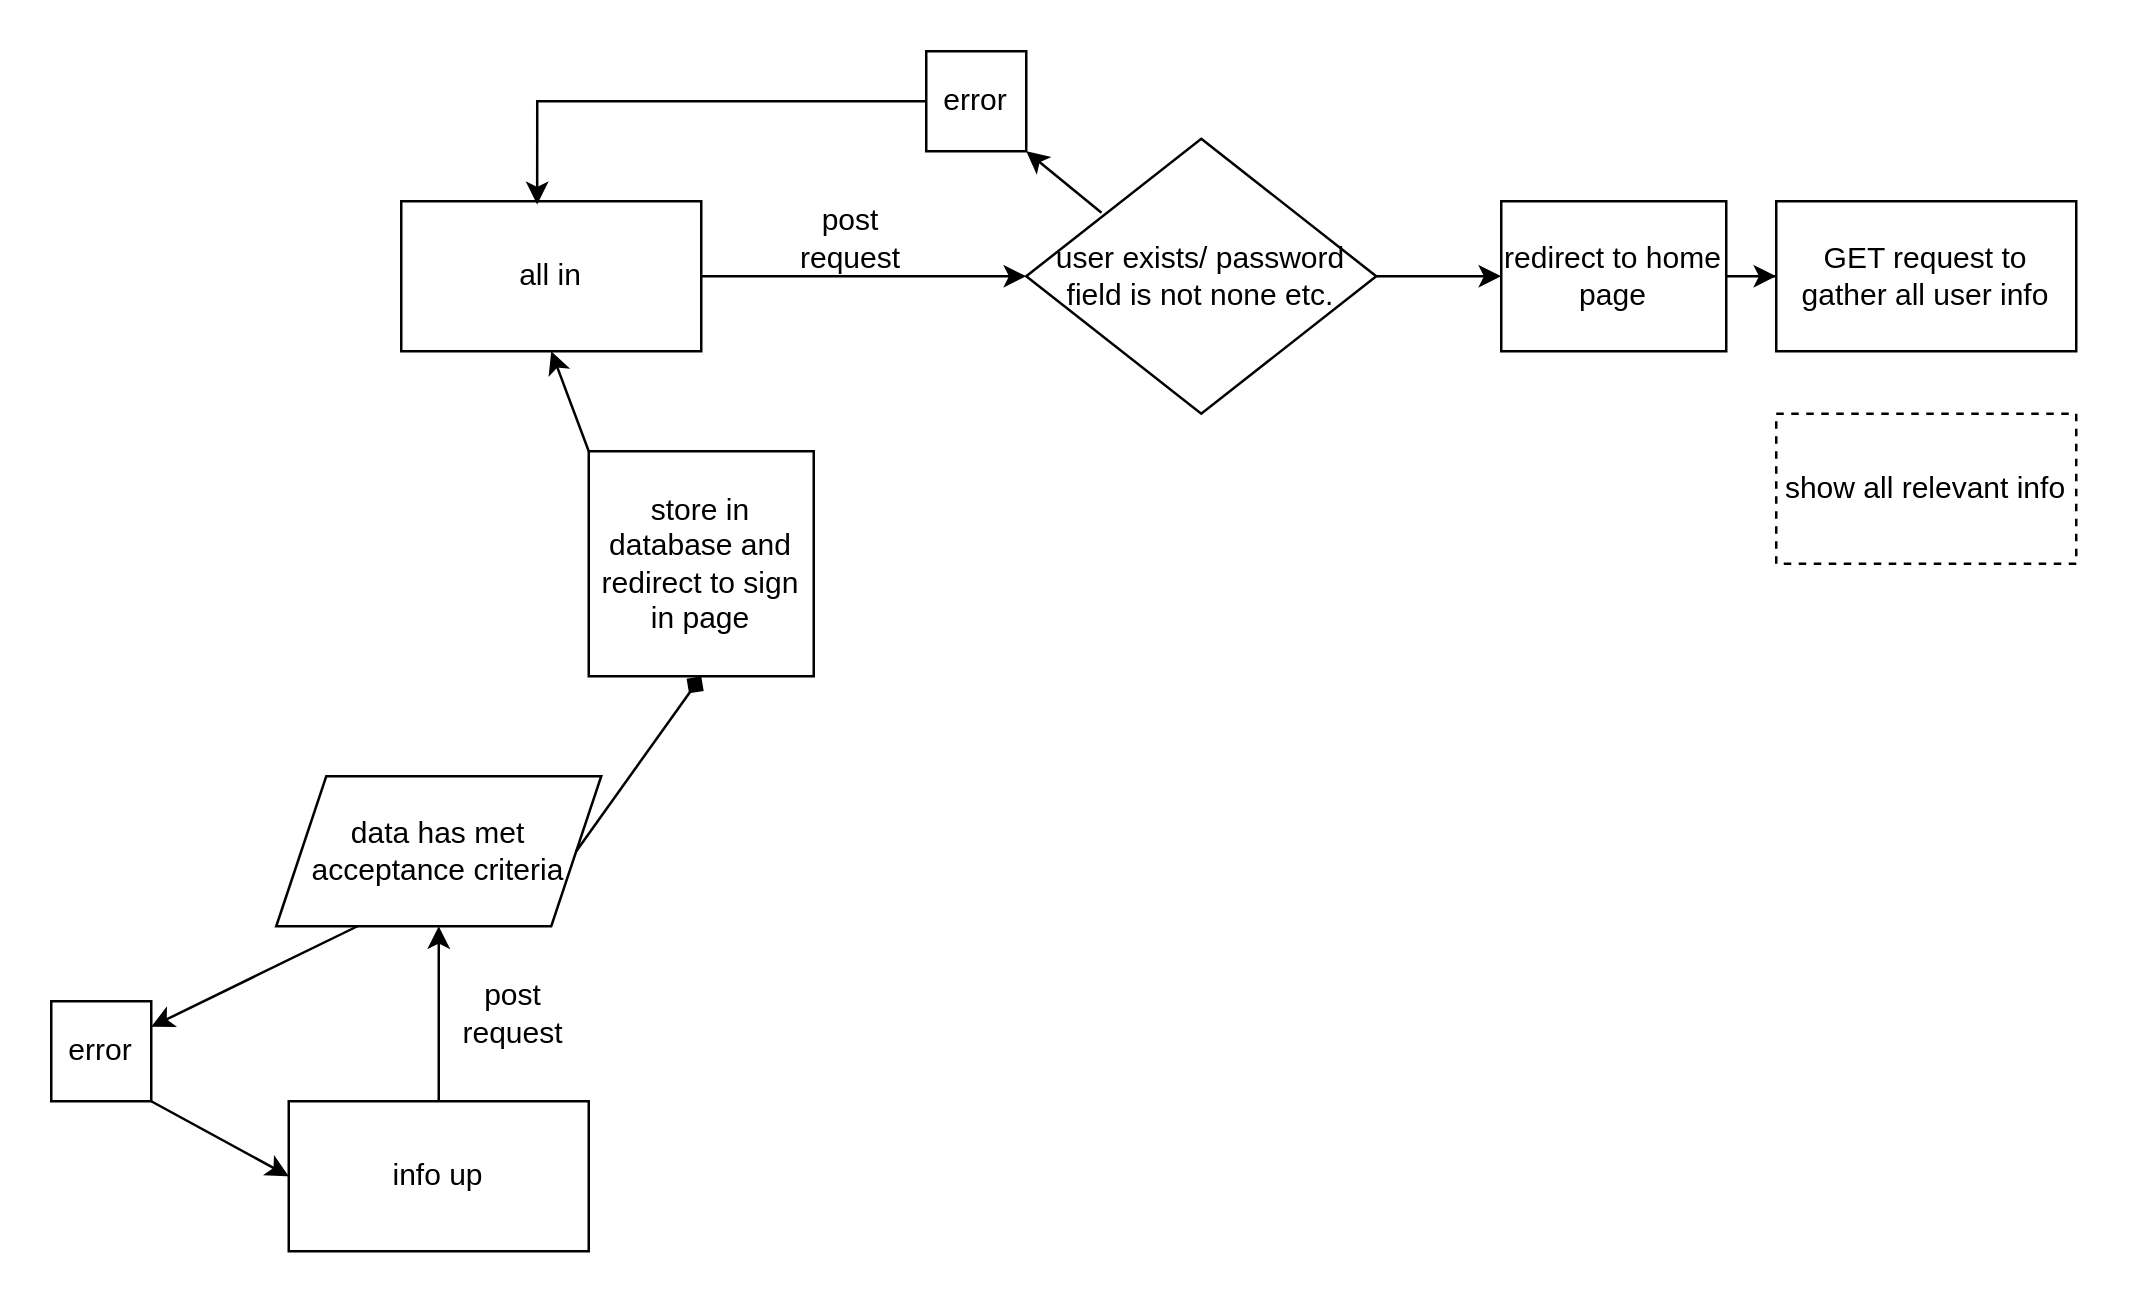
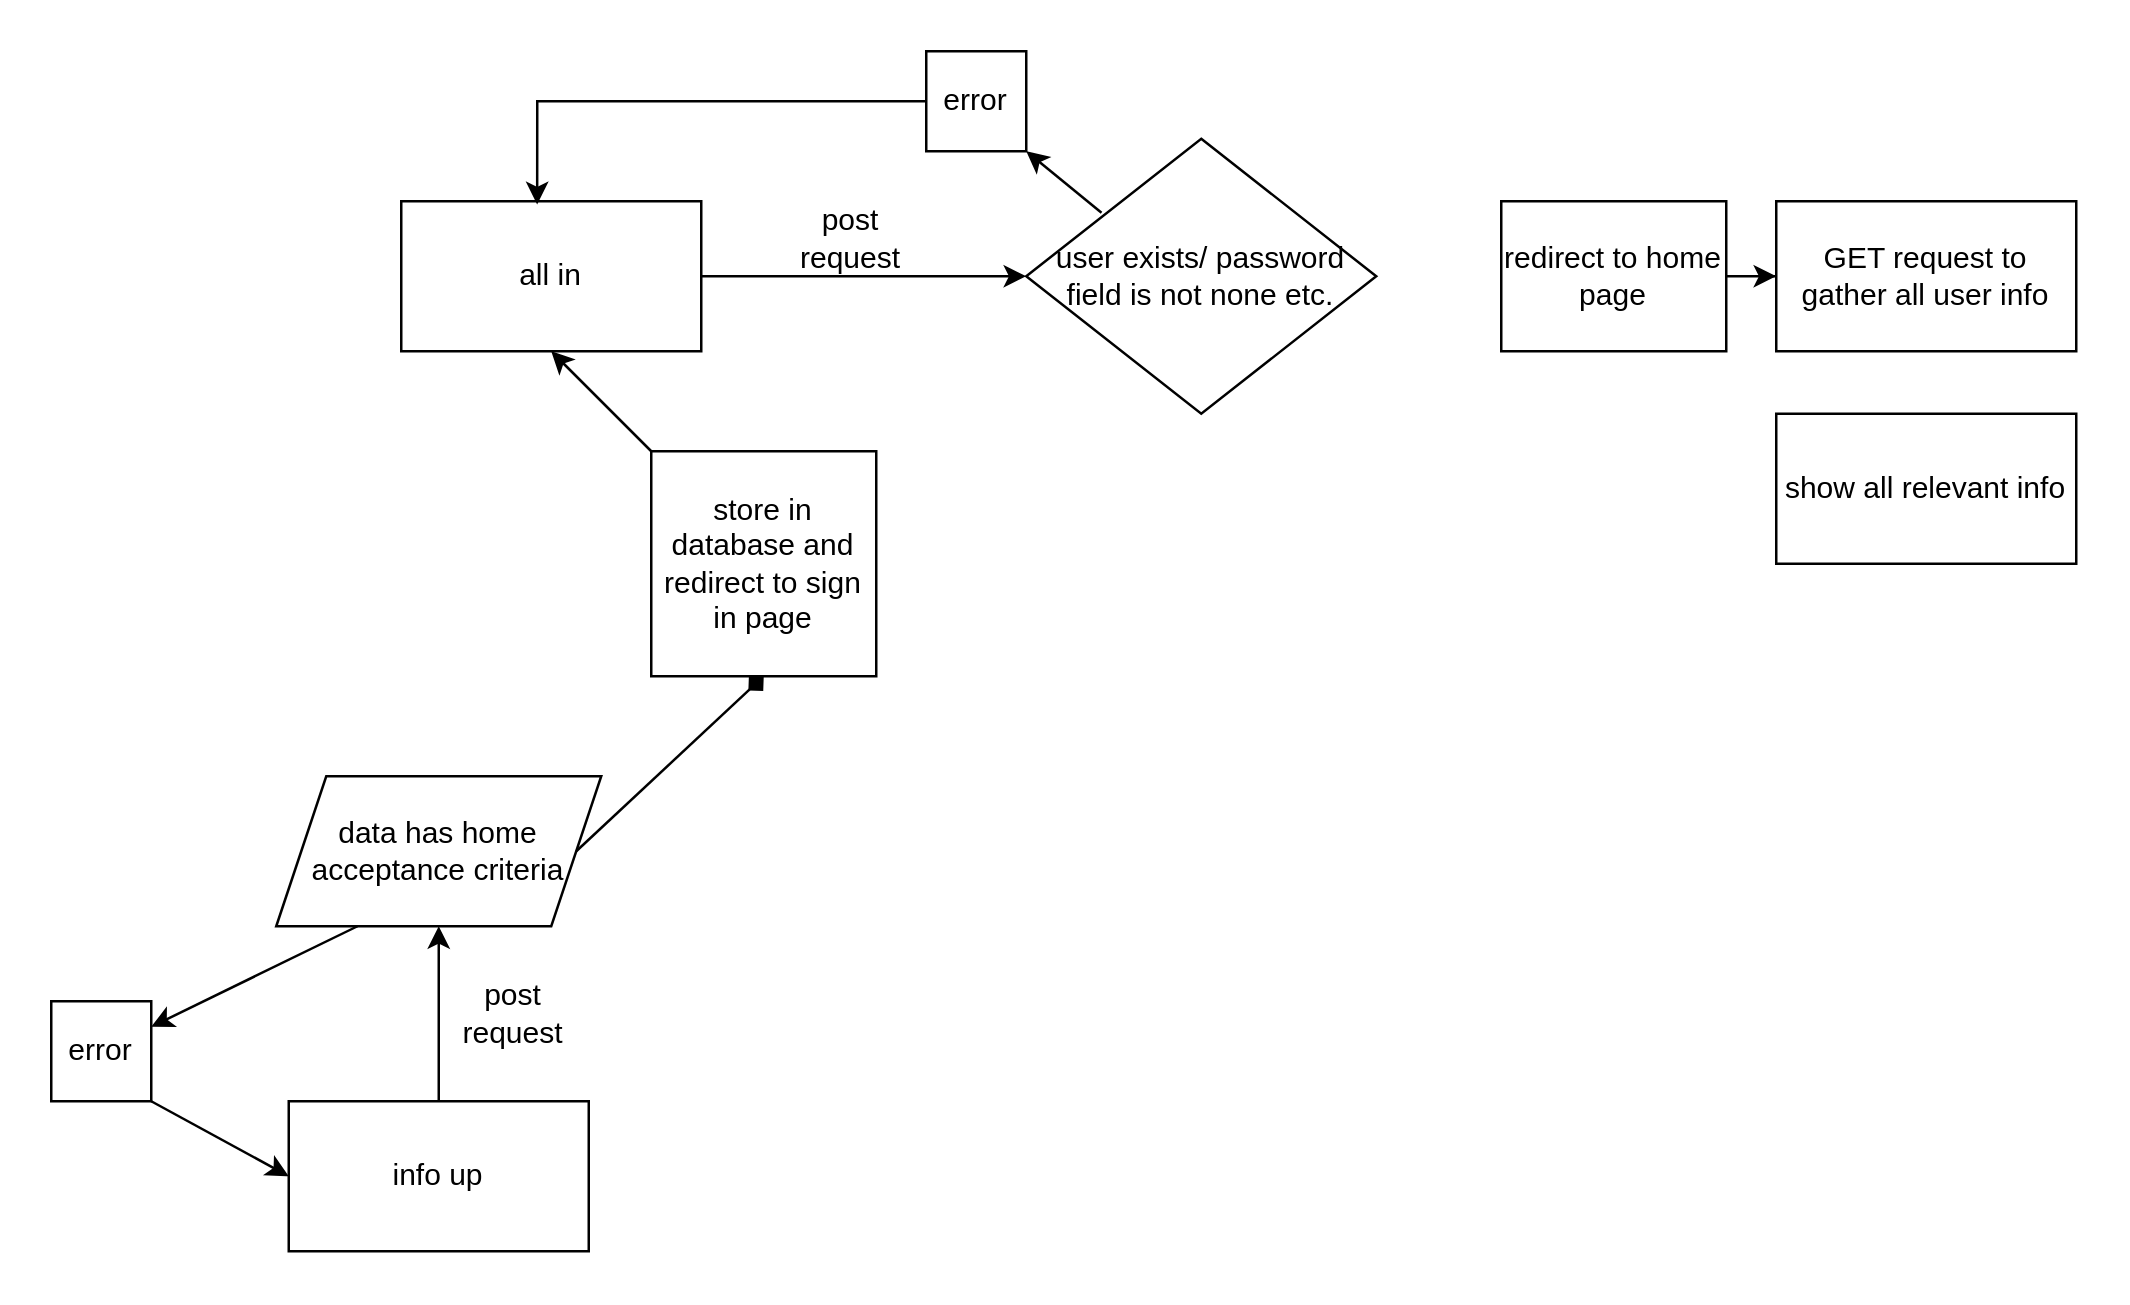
  <mxCell id="0" />
  <mxCell id="1" parent="0" />
  <mxCell id="2" value="all in" style="rounded=0;whiteSpace=wrap;html=1;" vertex="1" parent="1"><mxGeometry x="160" y="80" width="120" height="60" as="geometry" /></mxCell>
  <mxCell id="3" value="" style="endArrow=classic;html=1;rounded=0;exitX=1;exitY=0.5;exitDx=0;exitDy=0;" edge="1" parent="1" source="2"><mxGeometry width="50" height="50" relative="1" as="geometry"><mxPoint x="560" y="470" as="sourcePoint" /><mxPoint x="410" y="110" as="targetPoint" /></mxGeometry></mxCell>
  <mxCell id="4" value="info up" style="rounded=0;whiteSpace=wrap;html=1;" vertex="1" parent="1"><mxGeometry x="115" y="440" width="120" height="60" as="geometry" /></mxCell>
  <mxCell id="5" value="" style="endArrow=classic;html=1;rounded=0;exitX=0.5;exitY=0;exitDx=0;exitDy=0;" edge="1" parent="1" source="4"><mxGeometry width="50" height="50" relative="1" as="geometry"><mxPoint x="225" y="340" as="sourcePoint" /><mxPoint x="175" y="370" as="targetPoint" /></mxGeometry></mxCell>
- <mxCell id="6" value="data has met acceptance criteria" style="shape=parallelogram;perimeter=parallelogramPerimeter;whiteSpace=wrap;html=1;fixedSize=1;" vertex="1" parent="1"><mxGeometry x="110" y="310" width="130" height="60" as="geometry" /></mxCell>
- <mxCell id="7" value="store in database and redirect to sign in page" style="whiteSpace=wrap;html=1;aspect=fixed;" vertex="1" parent="1"><mxGeometry x="235" y="180" width="90" height="90" as="geometry" /></mxCell>
+ <mxCell id="6" value="data has home acceptance criteria" style="shape=parallelogram;perimeter=parallelogramPerimeter;whiteSpace=wrap;html=1;fixedSize=1;" vertex="1" parent="1"><mxGeometry x="110" y="310" width="130" height="60" as="geometry" /></mxCell>
+ <mxCell id="7" value="store in database and redirect to sign in page" style="whiteSpace=wrap;html=1;aspect=fixed;" vertex="1" parent="1"><mxGeometry x="260" y="180" width="90" height="90" as="geometry" /></mxCell>
  <mxCell id="8" value="" style="endArrow=diamond;html=1;rounded=0;exitX=1;exitY=0.5;exitDx=0;exitDy=0;entryX=0.5;entryY=1;entryDx=0;entryDy=0;" edge="1" parent="1" source="6" target="7"><mxGeometry width="50" height="50" relative="1" as="geometry"><mxPoint x="310" y="200" as="sourcePoint" /><mxPoint x="360" y="150" as="targetPoint" /></mxGeometry></mxCell>
  <mxCell id="9" value="" style="endArrow=classic;html=1;rounded=0;exitX=0.25;exitY=1;exitDx=0;exitDy=0;" edge="1" parent="1" source="6" target="10"><mxGeometry width="50" height="50" relative="1" as="geometry"><mxPoint x="230" y="340" as="sourcePoint" /><mxPoint x="90" y="390" as="targetPoint" /></mxGeometry></mxCell>
  <mxCell id="10" value="error" style="whiteSpace=wrap;html=1;aspect=fixed;" vertex="1" parent="1"><mxGeometry x="20" y="400" width="40" height="40" as="geometry" /></mxCell>
  <mxCell id="11" value="" style="endArrow=classic;html=1;rounded=0;exitX=1;exitY=1;exitDx=0;exitDy=0;entryX=0;entryY=0.5;entryDx=0;entryDy=0;" edge="1" parent="1" source="10" target="4"><mxGeometry width="50" height="50" relative="1" as="geometry"><mxPoint x="230" y="340" as="sourcePoint" /><mxPoint x="280" y="290" as="targetPoint" /></mxGeometry></mxCell>
  <mxCell id="12" value="" style="endArrow=classic;html=1;rounded=0;exitX=0;exitY=0;exitDx=0;exitDy=0;entryX=0.5;entryY=1;entryDx=0;entryDy=0;" edge="1" parent="1" source="7" target="2"><mxGeometry width="50" height="50" relative="1" as="geometry"><mxPoint x="360" y="170" as="sourcePoint" /><mxPoint x="410" y="120" as="targetPoint" /></mxGeometry></mxCell>
- <mxCell id="13" style="edgeStyle=orthogonalEdgeStyle;rounded=0;orthogonalLoop=1;jettySize=auto;html=1;entryX=0;entryY=0.5;entryDx=0;entryDy=0;" edge="1" parent="1" source="14" target="21"><mxGeometry relative="1" as="geometry" /></mxCell>
  <mxCell id="14" value="user exists/ password field is not none etc." style="rhombus;whiteSpace=wrap;html=1;" vertex="1" parent="1"><mxGeometry x="410" y="55" width="140" height="110" as="geometry" /></mxCell>
  <mxCell id="15" value="" style="endArrow=classic;html=1;rounded=0;exitX=0.215;exitY=0.269;exitDx=0;exitDy=0;exitPerimeter=0;entryX=1;entryY=1;entryDx=0;entryDy=0;" edge="1" parent="1" source="14" target="17"><mxGeometry width="50" height="50" relative="1" as="geometry"><mxPoint x="360" y="100" as="sourcePoint" /><mxPoint x="410" y="50" as="targetPoint" /></mxGeometry></mxCell>
  <mxCell id="16" style="edgeStyle=orthogonalEdgeStyle;rounded=0;orthogonalLoop=1;jettySize=auto;html=1;entryX=0.453;entryY=0.021;entryDx=0;entryDy=0;entryPerimeter=0;" edge="1" parent="1" source="17" target="2"><mxGeometry relative="1" as="geometry" /></mxCell>
  <mxCell id="17" value="error" style="whiteSpace=wrap;html=1;aspect=fixed;" vertex="1" parent="1"><mxGeometry x="370" y="20" width="40" height="40" as="geometry" /></mxCell>
  <mxCell id="18" value="post request" style="text;html=1;strokeColor=none;fillColor=none;align=center;verticalAlign=middle;whiteSpace=wrap;rounded=0;" vertex="1" parent="1"><mxGeometry x="310" y="80" width="60" height="30" as="geometry" /></mxCell>
  <mxCell id="19" value="post request" style="text;html=1;strokeColor=none;fillColor=none;align=center;verticalAlign=middle;whiteSpace=wrap;rounded=0;" vertex="1" parent="1"><mxGeometry x="175" y="390" width="60" height="30" as="geometry" /></mxCell>
  <mxCell id="20" style="edgeStyle=orthogonalEdgeStyle;rounded=0;orthogonalLoop=1;jettySize=auto;html=1;entryX=0;entryY=0.5;entryDx=0;entryDy=0;" edge="1" parent="1" source="21" target="22"><mxGeometry relative="1" as="geometry" /></mxCell>
  <mxCell id="21" value="redirect to home page" style="whiteSpace=wrap;html=1;aspect=fixed;" vertex="1" parent="1"><mxGeometry x="600" y="80" width="90" height="60" as="geometry" /></mxCell>
  <mxCell id="22" value="GET request to gather all user info" style="rounded=0;whiteSpace=wrap;html=1;" vertex="1" parent="1"><mxGeometry x="710" y="80" width="120" height="60" as="geometry" /></mxCell>
- <mxCell id="23" value="show all relevant info" style="rounded=0;whiteSpace=wrap;html=1;dashed=1;" vertex="1" parent="1"><mxGeometry x="710" y="165" width="120" height="60" as="geometry" /></mxCell>
+ <mxCell id="23" value="show all relevant info" style="rounded=0;whiteSpace=wrap;html=1;" vertex="1" parent="1"><mxGeometry x="710" y="165" width="120" height="60" as="geometry" /></mxCell>
